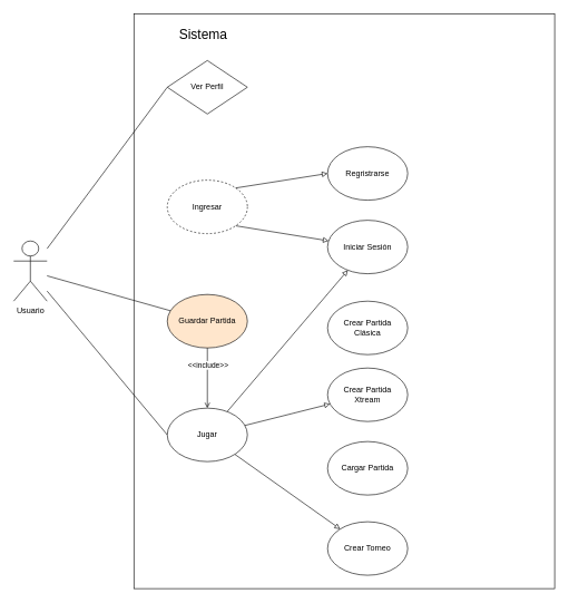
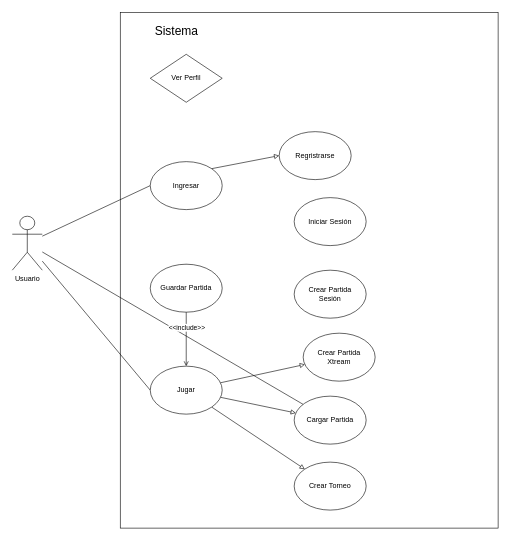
  <mxCell id="0" />
  <mxCell id="1" parent="0" />
  <mxCell id="2" value="" style="rounded=0;whiteSpace=wrap;html=1;" parent="1" vertex="1"><mxGeometry x="200" y="20" width="630" height="860" as="geometry" /></mxCell>
- <mxCell id="3" style="edgeStyle=none;rounded=0;orthogonalLoop=1;jettySize=auto;html=1;startArrow=none;startFill=0;endArrow=none;endFill=0;" parent="1" source="6" target="19" edge="1"><mxGeometry relative="1" as="geometry" /></mxCell>
+ <mxCell id="3" style="edgeStyle=none;rounded=0;orthogonalLoop=1;jettySize=auto;html=1;entryX=0;entryY=0.5;entryDx=0;entryDy=0;startArrow=none;startFill=0;endArrow=none;endFill=0;" parent="1" source="6" target="7" edge="1"><mxGeometry relative="1" as="geometry" /></mxCell>
  <mxCell id="4" style="edgeStyle=none;rounded=0;orthogonalLoop=1;jettySize=auto;html=1;entryX=0;entryY=0.5;entryDx=0;entryDy=0;startArrow=none;startFill=0;endArrow=none;endFill=0;" parent="1" source="6" target="22" edge="1"><mxGeometry relative="1" as="geometry" /></mxCell>
- <mxCell id="5" style="edgeStyle=none;rounded=0;orthogonalLoop=1;jettySize=auto;html=1;entryX=0;entryY=0.5;entryDx=0;entryDy=0;startArrow=none;startFill=0;endArrow=none;endFill=0;" parent="1" source="6" target="23" edge="1"><mxGeometry relative="1" as="geometry" /></mxCell>
+ <mxCell id="5" style="edgeStyle=none;rounded=0;orthogonalLoop=1;jettySize=auto;html=1;startArrow=none;startFill=0;endArrow=none;endFill=0;" parent="1" source="6" target="20" edge="1"><mxGeometry relative="1" as="geometry" /></mxCell>
  <mxCell id="6" value="Usuario" style="shape=umlActor;verticalLabelPosition=bottom;verticalAlign=top;html=1;outlineConnect=0;" parent="1" vertex="1"><mxGeometry x="20" y="360" width="50" height="90" as="geometry" /></mxCell>
- <mxCell id="7" value="Ingresar" style="ellipse;whiteSpace=wrap;html=1;dashed=1;" parent="1" vertex="1"><mxGeometry x="250" y="268.98" width="120" height="80" as="geometry" /></mxCell>
+ <mxCell id="7" value="Ingresar" style="ellipse;whiteSpace=wrap;html=1;" parent="1" vertex="1"><mxGeometry x="250" y="268.98" width="120" height="80" as="geometry" /></mxCell>
  <mxCell id="8" style="rounded=0;orthogonalLoop=1;jettySize=auto;html=1;entryX=1;entryY=0;entryDx=0;entryDy=0;endArrow=none;endFill=0;exitX=0;exitY=0.5;exitDx=0;exitDy=0;startArrow=block;startFill=0;" parent="1" source="9" target="7" edge="1"><mxGeometry relative="1" as="geometry"><mxPoint x="740.683" y="268.978" as="sourcePoint" /></mxGeometry></mxCell>
- <mxCell id="9" value="Regristrarse" style="ellipse;whiteSpace=wrap;html=1;" parent="1" vertex="1"><mxGeometry x="490" y="218.98" width="120" height="80" as="geometry" /></mxCell>
- <mxCell id="10" style="edgeStyle=none;rounded=0;orthogonalLoop=1;jettySize=auto;html=1;entryX=1;entryY=1;entryDx=0;entryDy=0;endArrow=none;endFill=0;startArrow=block;startFill=0;" parent="1" source="11" target="7" edge="1"><mxGeometry relative="1" as="geometry" /></mxCell>
+ <mxCell id="9" value="Regristrarse" style="ellipse;whiteSpace=wrap;html=1;" parent="1" vertex="1"><mxGeometry x="465" y="218.98" width="120" height="80" as="geometry" /></mxCell>
  <mxCell id="11" value="Iniciar Sesión" style="ellipse;whiteSpace=wrap;html=1;" parent="1" vertex="1"><mxGeometry x="490" y="328.98" width="120" height="80" as="geometry" /></mxCell>
  <mxCell id="12" style="edgeStyle=none;rounded=0;orthogonalLoop=1;jettySize=auto;html=1;entryX=0.5;entryY=0;entryDx=0;entryDy=0;startArrow=open;startFill=0;endArrow=none;endFill=0;" parent="1" source="22" target="19" edge="1"><mxGeometry relative="1" as="geometry"><mxPoint x="520" y="710" as="sourcePoint" /></mxGeometry></mxCell>
  <mxCell id="13" value="&amp;lt;&amp;lt;include&amp;gt;&amp;gt;" style="edgeLabel;html=1;align=center;verticalAlign=middle;resizable=0;points=[];" parent="12" vertex="1" connectable="0"><mxGeometry x="-0.567" y="-1" relative="1" as="geometry"><mxPoint x="-1" y="-27.31" as="offset" /></mxGeometry></mxCell>
- <mxCell id="14" style="edgeStyle=none;rounded=0;orthogonalLoop=1;jettySize=auto;html=1;startArrow=none;startFill=0;endArrow=block;endFill=0;" parent="1" source="22" target="11" edge="1"><mxGeometry relative="1" as="geometry"><mxPoint x="580" y="750" as="sourcePoint" /></mxGeometry></mxCell>
+ <mxCell id="14" style="edgeStyle=none;rounded=0;orthogonalLoop=1;jettySize=auto;html=1;startArrow=none;startFill=0;endArrow=block;endFill=0;" parent="1" source="22" target="20" edge="1"><mxGeometry relative="1" as="geometry"><mxPoint x="580" y="750" as="sourcePoint" /></mxGeometry></mxCell>
  <mxCell id="15" style="edgeStyle=none;rounded=0;orthogonalLoop=1;jettySize=auto;html=1;startArrow=none;startFill=0;endArrow=block;endFill=0;" parent="1" source="22" target="21" edge="1"><mxGeometry relative="1" as="geometry"><mxPoint x="552.373" y="783.678" as="sourcePoint" /></mxGeometry></mxCell>
- <mxCell id="16" value="Crear Partida &lt;br&gt;Clásica" style="ellipse;whiteSpace=wrap;html=1;" parent="1" vertex="1"><mxGeometry x="490" y="450" width="120" height="80" as="geometry" /></mxCell>
+ <mxCell id="16" value="Crear Partida &lt;br&gt;Sesión" style="ellipse;whiteSpace=wrap;html=1;" parent="1" vertex="1"><mxGeometry x="490" y="450" width="120" height="80" as="geometry" /></mxCell>
  <mxCell id="17" style="edgeStyle=none;rounded=0;orthogonalLoop=1;jettySize=auto;html=1;endArrow=none;endFill=0;startArrow=block;startFill=0;" parent="1" source="18" target="22" edge="1"><mxGeometry relative="1" as="geometry"><mxPoint x="580" y="750" as="targetPoint" /></mxGeometry></mxCell>
- <mxCell id="18" value="Crear Partida&lt;br&gt;Xtream" style="ellipse;whiteSpace=wrap;html=1;" parent="1" vertex="1"><mxGeometry x="490" y="550" width="120" height="80" as="geometry" /></mxCell>
- <mxCell id="19" value="Guardar Partida" style="ellipse;whiteSpace=wrap;html=1;fillColor=#ffe6cc;" parent="1" vertex="1"><mxGeometry x="250" y="440" width="120" height="80" as="geometry" /></mxCell>
+ <mxCell id="18" value="Crear Partida&lt;br&gt;Xtream" style="ellipse;whiteSpace=wrap;html=1;" parent="1" vertex="1"><mxGeometry x="505" y="555" width="120" height="80" as="geometry" /></mxCell>
+ <mxCell id="19" value="Guardar Partida" style="ellipse;whiteSpace=wrap;html=1;" parent="1" vertex="1"><mxGeometry x="250" y="440" width="120" height="80" as="geometry" /></mxCell>
  <mxCell id="20" value="Cargar Partida" style="ellipse;whiteSpace=wrap;html=1;" parent="1" vertex="1"><mxGeometry x="490" y="660" width="120" height="80" as="geometry" /></mxCell>
- <mxCell id="21" value="Crear Torneo" style="ellipse;whiteSpace=wrap;html=1;" parent="1" vertex="1"><mxGeometry x="490" y="780" width="120" height="80" as="geometry" /></mxCell>
+ <mxCell id="21" value="Crear Torneo" style="ellipse;whiteSpace=wrap;html=1;" parent="1" vertex="1"><mxGeometry x="490" y="770" width="120" height="80" as="geometry" /></mxCell>
  <mxCell id="22" value="Jugar" style="ellipse;whiteSpace=wrap;html=1;" parent="1" vertex="1"><mxGeometry x="250" y="610" width="120" height="80" as="geometry" /></mxCell>
  <mxCell id="23" value="Ver Perfil" style="rhombus;whiteSpace=wrap;html=1;" parent="1" vertex="1"><mxGeometry x="250" y="90" width="120" height="80" as="geometry" /></mxCell>
- <mxCell id="24" value="&lt;font style=&quot;font-size: 20px&quot;&gt;Sistema&lt;/font&gt;" style="text;html=1;strokeColor=none;fillColor=none;align=center;verticalAlign=middle;whiteSpace=wrap;rounded=0;" parent="1" vertex="1"><mxGeometry x="241" y="30" width="126" height="40" as="geometry" /></mxCell>
+ <mxCell id="24" value="&lt;font style=&quot;font-size: 20px&quot;&gt;Sistema&lt;/font&gt;" style="text;html=1;strokeColor=none;fillColor=none;align=center;verticalAlign=middle;whiteSpace=wrap;rounded=0;" parent="1" vertex="1"><mxGeometry x="231" y="30" width="126" height="40" as="geometry" /></mxCell>
